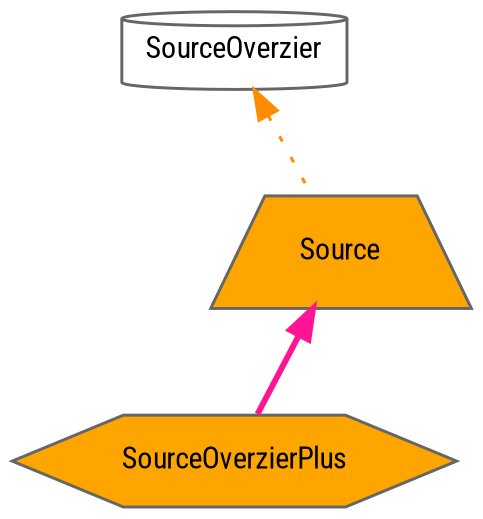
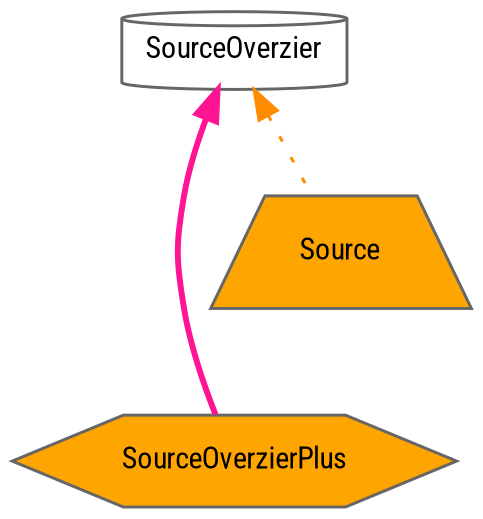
  digraph {
    fontname="Roboto Condensed"
    node [color=gray40 fillcolor=orange fontname="Roboto Condensed" fontsize=10 style=filled]
    edge [dir=back fontname="Roboto Condensed" fontsize=10 labelfontname=Helvetica labelfontsize=10]
    n1 [fontcolor=black height=0.2 label=SourceOverzierPlus shape=hexagon width=0.4]
    n2 [fillcolor=white height=0.2 label=SourceOverzier shape=cylinder width=0.4]
    n3 [height=0.2 label=Source shape=trapezium width=0.4]
-   n3 -> n1 [color=deeppink style=bold]
+   n2 -> n1 [color=deeppink style=bold]
    n2 -> n3 [color=darkorange style=dotted]
  }
